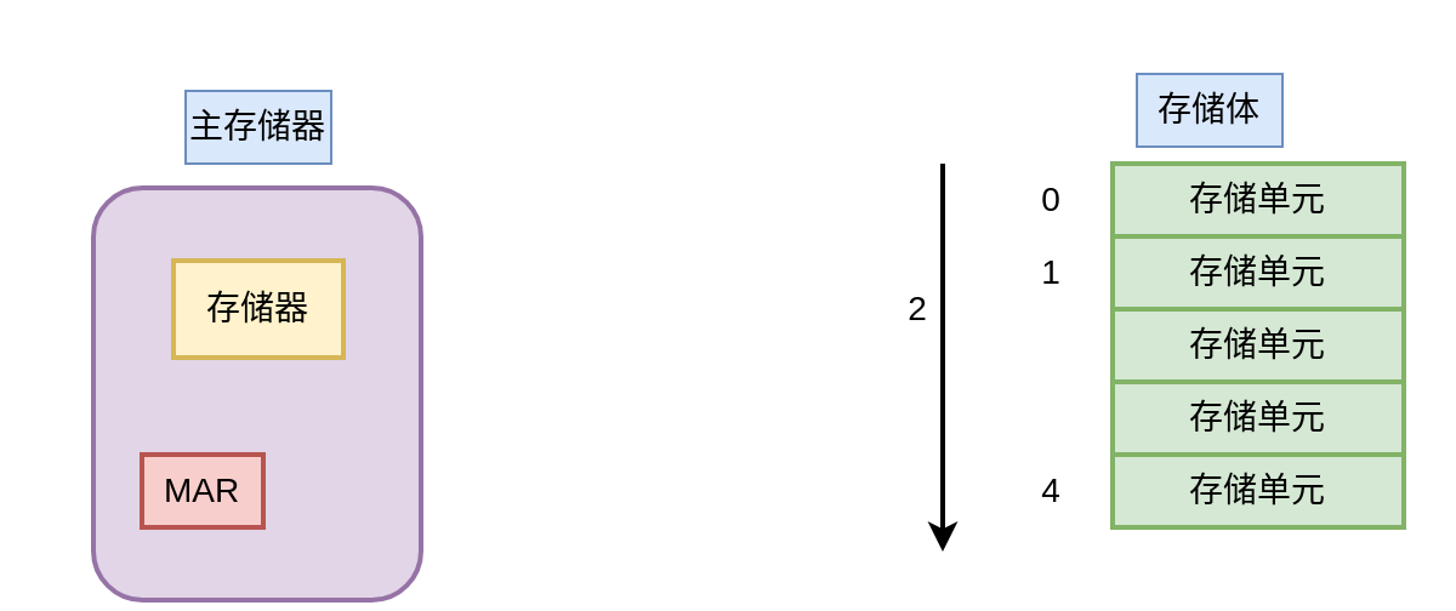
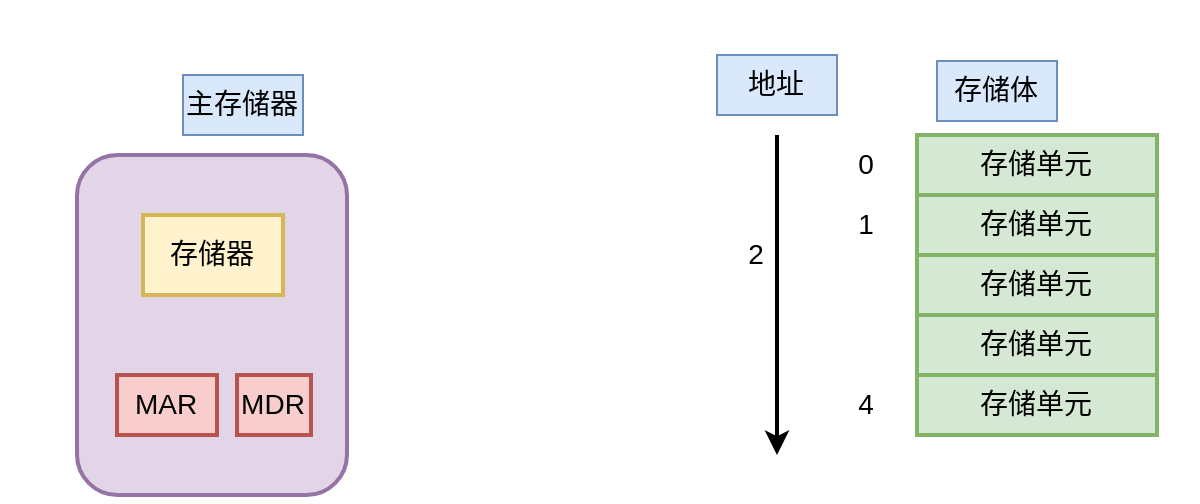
  <mxCell id="0" />
  <mxCell id="1" parent="0" />
  <mxCell id="2" value="" style="rounded=1;whiteSpace=wrap;html=1;rotation=90;strokeWidth=2;fillColor=#e1d5e7;strokeColor=#9673a6;" vertex="1" parent="1"><mxGeometry x="20.5" y="94.5" width="170" height="135" as="geometry" /></mxCell>
- <mxCell id="3" value="主存储器" style="text;html=1;strokeColor=#6c8ebf;fillColor=#dae8fc;align=center;verticalAlign=middle;whiteSpace=wrap;rounded=0;fontSize=14;" vertex="1" parent="1"><mxGeometry x="76" y="37" width="60" height="30" as="geometry" /></mxCell>
+ <mxCell id="3" value="主存储器" style="text;html=1;strokeColor=#6c8ebf;fillColor=#dae8fc;align=center;verticalAlign=middle;whiteSpace=wrap;rounded=0;fontSize=14;" vertex="1" parent="1"><mxGeometry x="91" y="37" width="60" height="30" as="geometry" /></mxCell>
  <mxCell id="4" value="存储器" style="rounded=0;whiteSpace=wrap;html=1;fontSize=14;strokeWidth=2;fillColor=#fff2cc;strokeColor=#d6b656;" vertex="1" parent="1"><mxGeometry x="71" y="107" width="70" height="40" as="geometry" /></mxCell>
  <mxCell id="5" value="MAR" style="rounded=0;whiteSpace=wrap;html=1;fontSize=14;strokeWidth=2;fillColor=#f8cecc;strokeColor=#b85450;" vertex="1" parent="1"><mxGeometry x="58" y="187" width="50" height="30" as="geometry" /></mxCell>
+ <mxCell id="6" value="MDR" style="rounded=0;whiteSpace=wrap;html=1;fontSize=14;strokeWidth=2;fillColor=#f8cecc;strokeColor=#b85450;" vertex="1" parent="1"><mxGeometry x="118" y="187" width="37" height="30" as="geometry" /></mxCell>
  <mxCell id="7" value="" style="group" vertex="1" connectable="0" parent="1"><mxGeometry x="358" y="20" width="220" height="207" as="geometry" /></mxCell>
  <mxCell id="8" value="存储单元" style="rounded=0;whiteSpace=wrap;html=1;fontSize=14;strokeWidth=2;fillColor=#d5e8d4;strokeColor=#82b366;" vertex="1" parent="7"><mxGeometry x="100" y="47" width="120" height="30" as="geometry" /></mxCell>
  <mxCell id="9" value="存储单元" style="rounded=0;whiteSpace=wrap;html=1;fontSize=14;strokeWidth=2;fillColor=#d5e8d4;strokeColor=#82b366;" vertex="1" parent="7"><mxGeometry x="100" y="77" width="120" height="30" as="geometry" /></mxCell>
  <mxCell id="10" value="存储单元" style="rounded=0;whiteSpace=wrap;html=1;fontSize=14;strokeWidth=2;fillColor=#d5e8d4;strokeColor=#82b366;" vertex="1" parent="7"><mxGeometry x="100" y="107" width="120" height="30" as="geometry" /></mxCell>
  <mxCell id="11" value="存储单元" style="rounded=0;whiteSpace=wrap;html=1;fontSize=14;strokeWidth=2;fillColor=#d5e8d4;strokeColor=#82b366;" vertex="1" parent="7"><mxGeometry x="100" y="137" width="120" height="30" as="geometry" /></mxCell>
  <mxCell id="12" value="存储单元" style="rounded=0;whiteSpace=wrap;html=1;fontSize=14;strokeWidth=2;fillColor=#d5e8d4;strokeColor=#82b366;" vertex="1" parent="7"><mxGeometry x="100" y="167" width="120" height="30" as="geometry" /></mxCell>
  <mxCell id="13" value="存储体" style="text;html=1;strokeColor=#6c8ebf;fillColor=#dae8fc;align=center;verticalAlign=middle;whiteSpace=wrap;rounded=0;fontSize=14;" vertex="1" parent="7"><mxGeometry x="110" y="10" width="60" height="30" as="geometry" /></mxCell>
  <mxCell id="14" value="" style="endArrow=classic;html=1;rounded=0;fontSize=14;strokeWidth=2;" edge="1" parent="7"><mxGeometry width="50" height="50" relative="1" as="geometry"><mxPoint x="30" y="47" as="sourcePoint" /><mxPoint x="30" y="207" as="targetPoint" /></mxGeometry></mxCell>
+ <mxCell id="15" value="地址" style="text;html=1;strokeColor=#6c8ebf;fillColor=#dae8fc;align=center;verticalAlign=middle;whiteSpace=wrap;rounded=0;fontSize=14;" vertex="1" parent="7"><mxGeometry y="7" width="60" height="30" as="geometry" /></mxCell>
  <mxCell id="16" value="0" style="text;html=1;strokeColor=none;fillColor=none;align=center;verticalAlign=middle;whiteSpace=wrap;rounded=0;fontSize=14;" vertex="1" parent="7"><mxGeometry x="60" y="47" width="30" height="30" as="geometry" /></mxCell>
  <mxCell id="17" value="4" style="text;html=1;strokeColor=none;fillColor=none;align=center;verticalAlign=middle;whiteSpace=wrap;rounded=0;fontSize=14;" vertex="1" parent="7"><mxGeometry x="60" y="167" width="30" height="30" as="geometry" /></mxCell>
  <mxCell id="18" value="2" style="text;html=1;strokeColor=none;fillColor=none;align=center;verticalAlign=middle;whiteSpace=wrap;rounded=0;fontSize=14;" vertex="1" parent="7"><mxGeometry x="5" y="92" width="30" height="30" as="geometry" /></mxCell>
  <mxCell id="19" value="1" style="text;html=1;strokeColor=none;fillColor=none;align=center;verticalAlign=middle;whiteSpace=wrap;rounded=0;fontSize=14;" vertex="1" parent="7"><mxGeometry x="60" y="77" width="30" height="30" as="geometry" /></mxCell>
